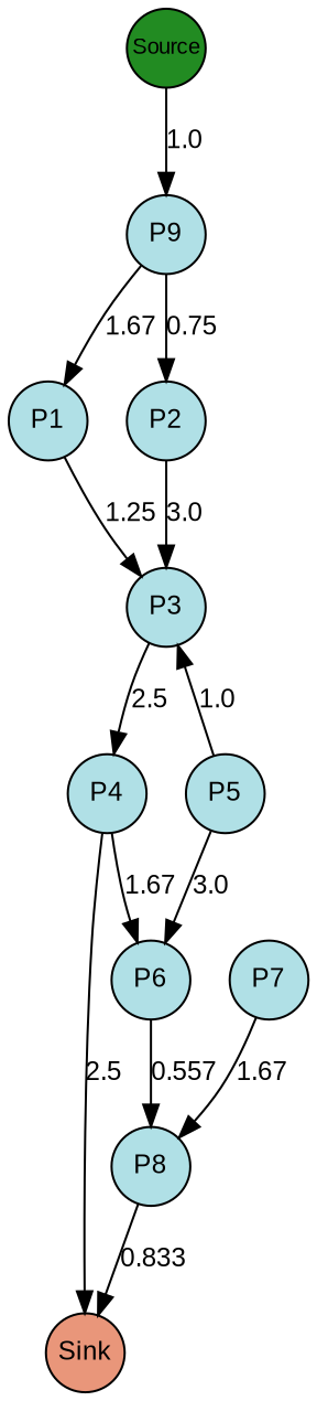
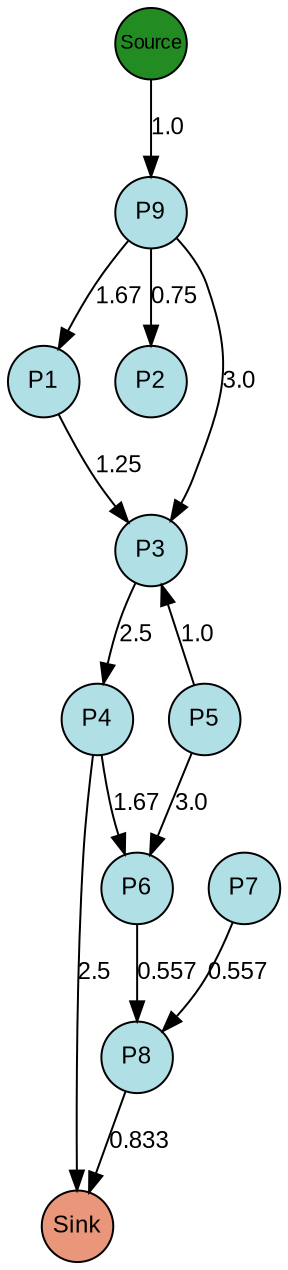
  digraph {
    rankdir=TB
    splines=true
    node [fillcolor=powderblue fixedsize=true fontcolor=black fontname=arial fontsize=12 margin=0 shape=circle style=filled]
    edge [fontcolor=black fontname=arial fontsize=12 margin=0]
    n1 [fillcolor=forestgreen fontsize=10 label=Source width=0.5]
    n2 [label=P9 width=0.5]
    n3 [label=P1 width=0.5]
    n4 [label=P2 width=0.5]
    n5 [label=P3 width=0.5]
    n6 [label=P4 width=0.5]
    n7 [label=P5 width=0.5]
    n8 [label=P6 width=0.5]
    n9 [label=P7 width=0.5]
    n10 [label=P8 width=0.5]
    n11 [fillcolor=darksalmon label=Sink width=0.5]
    subgraph sub_1 {
      rank=same
      n1
    }
    subgraph sub_2 {
      rank=same
      n2
    }
    subgraph sub_3 {
      rank=same
      n3
      n4
    }
    subgraph sub_4 {
      rank=same
      n5
    }
    subgraph sub_5 {
      rank=same
      n6
      n7
    }
    subgraph sub_6 {
      rank=same
      n8
      n9
    }
    subgraph sub_7 {
      rank=same
      n10
    }
    subgraph sub_8 {
      rank=same
      n11
    }
    n1 -> n2 [label=1.0]
    n2 -> n3 [label=1.67]
    n2 -> n4 [label=0.75]
    n3 -> n5 [label=1.25]
-   n4 -> n5 [label=3.0]
+   n2 -> n5 [label=3.0]
    n5 -> n6 [label=2.5]
    n6 -> n8 [label=1.67]
    n6 -> n11 [label=2.5]
    n7 -> n5 [label=1.0]
    n7 -> n8 [label=3.0]
    n8 -> n10 [label=0.557]
-   n9 -> n10 [label=1.67]
+   n9 -> n10 [label=0.557]
    n10 -> n11 [label=0.833]
  }
